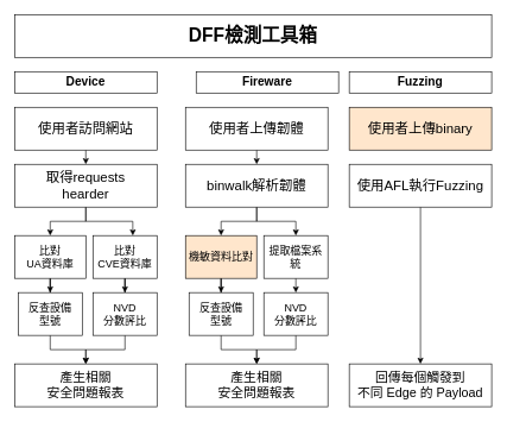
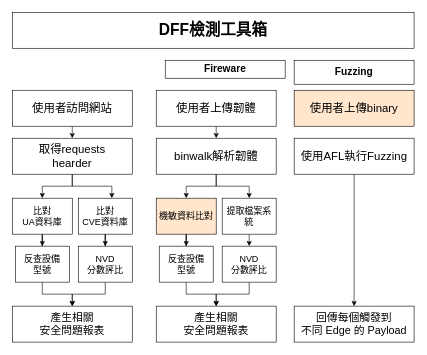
  <mxCell id="0" />
  <mxCell id="1" parent="0" />
  <mxCell id="2" value="DFF檢測工具箱" style="rounded=0;whiteSpace=wrap;html=1;fontSize=26;fontStyle=1" vertex="1" parent="1"><mxGeometry x="20" y="20" width="670" height="60" as="geometry" /></mxCell>
- <mxCell id="3" value="Device" style="rounded=0;whiteSpace=wrap;html=1;fontSize=17;fontStyle=1" vertex="1" parent="1"><mxGeometry x="20" y="100" width="200" height="30" as="geometry" /></mxCell>
  <mxCell id="4" style="edgeStyle=orthogonalEdgeStyle;rounded=0;orthogonalLoop=1;jettySize=auto;html=1;exitX=0.5;exitY=1;exitDx=0;exitDy=0;entryX=0.5;entryY=0;entryDx=0;entryDy=0;fontSize=19;" edge="1" parent="1" source="5" target="8"><mxGeometry relative="1" as="geometry" /></mxCell>
  <mxCell id="5" value="使用者訪問網站" style="rounded=0;whiteSpace=wrap;html=1;fontSize=19;" vertex="1" parent="1"><mxGeometry x="20" y="150" width="200" height="60" as="geometry" /></mxCell>
  <mxCell id="6" style="edgeStyle=orthogonalEdgeStyle;rounded=0;orthogonalLoop=1;jettySize=auto;html=1;exitX=0.5;exitY=1;exitDx=0;exitDy=0;entryX=0.5;entryY=0;entryDx=0;entryDy=0;fontSize=15;" edge="1" parent="1" source="8" target="10"><mxGeometry relative="1" as="geometry" /></mxCell>
  <mxCell id="7" style="edgeStyle=orthogonalEdgeStyle;rounded=0;orthogonalLoop=1;jettySize=auto;html=1;exitX=0.5;exitY=1;exitDx=0;exitDy=0;entryX=0.622;entryY=0;entryDx=0;entryDy=0;entryPerimeter=0;fontSize=15;" edge="1" parent="1" source="8" target="12"><mxGeometry relative="1" as="geometry" /></mxCell>
  <mxCell id="8" value="取得requests&lt;br style=&quot;font-size: 19px;&quot;&gt;hearder" style="rounded=0;whiteSpace=wrap;html=1;fontSize=19;" vertex="1" parent="1"><mxGeometry x="20" y="230" width="200" height="60" as="geometry" /></mxCell>
  <mxCell id="9" style="edgeStyle=orthogonalEdgeStyle;rounded=0;orthogonalLoop=1;jettySize=auto;html=1;exitX=0.5;exitY=1;exitDx=0;exitDy=0;fontSize=15;" edge="1" parent="1" source="10" target="17"><mxGeometry relative="1" as="geometry" /></mxCell>
  <mxCell id="10" value="比對&lt;br&gt;UA資料庫" style="rounded=0;whiteSpace=wrap;html=1;fontSize=15;" vertex="1" parent="1"><mxGeometry x="20" y="330" width="100" height="60" as="geometry" /></mxCell>
  <mxCell id="11" style="edgeStyle=orthogonalEdgeStyle;rounded=0;orthogonalLoop=1;jettySize=auto;html=1;exitX=0.5;exitY=1;exitDx=0;exitDy=0;fontSize=15;" edge="1" parent="1" source="12" target="15"><mxGeometry relative="1" as="geometry" /></mxCell>
  <mxCell id="12" value="比對&lt;br&gt;CVE資料庫" style="rounded=0;whiteSpace=wrap;html=1;fontSize=15;" vertex="1" parent="1"><mxGeometry x="130" y="330" width="90" height="60" as="geometry" /></mxCell>
  <mxCell id="13" value="產生相關&lt;br style=&quot;font-size: 18px;&quot;&gt;安全問題報表" style="rounded=0;whiteSpace=wrap;html=1;fontSize=18;" vertex="1" parent="1"><mxGeometry x="20" y="510" width="200" height="60" as="geometry" /></mxCell>
  <mxCell id="14" style="edgeStyle=orthogonalEdgeStyle;rounded=0;orthogonalLoop=1;jettySize=auto;html=1;exitX=0.5;exitY=1;exitDx=0;exitDy=0;entryX=0.5;entryY=0;entryDx=0;entryDy=0;fontSize=15;" edge="1" parent="1" source="15" target="13"><mxGeometry relative="1" as="geometry" /></mxCell>
  <mxCell id="15" value="NVD&lt;br&gt;分數評比" style="rounded=0;whiteSpace=wrap;html=1;fontSize=15;" vertex="1" parent="1"><mxGeometry x="130" y="410" width="90" height="60" as="geometry" /></mxCell>
  <mxCell id="16" style="edgeStyle=orthogonalEdgeStyle;rounded=0;orthogonalLoop=1;jettySize=auto;html=1;exitX=0.5;exitY=1;exitDx=0;exitDy=0;entryX=0.5;entryY=0;entryDx=0;entryDy=0;fontSize=15;" edge="1" parent="1" source="17" target="13"><mxGeometry relative="1" as="geometry" /></mxCell>
  <mxCell id="17" value="反查設備&lt;br&gt;型號" style="rounded=0;whiteSpace=wrap;html=1;fontSize=15;" vertex="1" parent="1"><mxGeometry x="25" y="410" width="90" height="60" as="geometry" /></mxCell>
  <mxCell id="18" value="Fireware" style="rounded=0;whiteSpace=wrap;html=1;fontSize=17;fontStyle=1" vertex="1" parent="1"><mxGeometry x="275" y="100" width="200" height="30" as="geometry" /></mxCell>
  <mxCell id="19" style="edgeStyle=orthogonalEdgeStyle;rounded=0;orthogonalLoop=1;jettySize=auto;html=1;exitX=0.5;exitY=1;exitDx=0;exitDy=0;entryX=0.5;entryY=0;entryDx=0;entryDy=0;fontSize=19;" edge="1" parent="1" source="20" target="23"><mxGeometry relative="1" as="geometry" /></mxCell>
  <mxCell id="20" value="使用者上傳韌體" style="rounded=0;whiteSpace=wrap;html=1;fontSize=19;" vertex="1" parent="1"><mxGeometry x="260" y="150" width="200" height="60" as="geometry" /></mxCell>
  <mxCell id="21" style="edgeStyle=orthogonalEdgeStyle;rounded=0;orthogonalLoop=1;jettySize=auto;html=1;exitX=0.5;exitY=1;exitDx=0;exitDy=0;entryX=0.5;entryY=0;entryDx=0;entryDy=0;fontSize=26;" edge="1" parent="1" source="23" target="25"><mxGeometry relative="1" as="geometry" /></mxCell>
  <mxCell id="22" style="edgeStyle=orthogonalEdgeStyle;rounded=0;orthogonalLoop=1;jettySize=auto;html=1;exitX=0.5;exitY=1;exitDx=0;exitDy=0;fontSize=26;" edge="1" parent="1" source="23" target="27"><mxGeometry relative="1" as="geometry" /></mxCell>
  <mxCell id="23" value="binwalk解析韌體" style="rounded=0;whiteSpace=wrap;html=1;fontSize=19;" vertex="1" parent="1"><mxGeometry x="260" y="230" width="200" height="60" as="geometry" /></mxCell>
  <mxCell id="24" style="edgeStyle=orthogonalEdgeStyle;rounded=0;orthogonalLoop=1;jettySize=auto;html=1;exitX=0.5;exitY=1;exitDx=0;exitDy=0;fontSize=15;" edge="1" source="25" target="32" parent="1"><mxGeometry relative="1" as="geometry" /></mxCell>
  <mxCell id="25" value="機敏資料比對" style="rounded=0;whiteSpace=wrap;html=1;fontSize=15;fillColor=#ffe6cc;" vertex="1" parent="1"><mxGeometry x="260" y="330" width="100" height="60" as="geometry" /></mxCell>
  <mxCell id="26" style="edgeStyle=orthogonalEdgeStyle;rounded=0;orthogonalLoop=1;jettySize=auto;html=1;exitX=0.5;exitY=1;exitDx=0;exitDy=0;entryX=0.5;entryY=0;entryDx=0;entryDy=0;fontSize=26;" edge="1" parent="1" source="27" target="30"><mxGeometry relative="1" as="geometry" /></mxCell>
  <mxCell id="27" value="提取檔案系統" style="rounded=0;whiteSpace=wrap;html=1;fontSize=15;" vertex="1" parent="1"><mxGeometry x="370" y="330" width="90" height="60" as="geometry" /></mxCell>
  <mxCell id="28" value="產生相關&lt;br style=&quot;font-size: 18px;&quot;&gt;安全問題報表" style="rounded=0;whiteSpace=wrap;html=1;fontSize=18;" vertex="1" parent="1"><mxGeometry x="260" y="510" width="200" height="60" as="geometry" /></mxCell>
  <mxCell id="29" style="edgeStyle=orthogonalEdgeStyle;rounded=0;orthogonalLoop=1;jettySize=auto;html=1;exitX=0.5;exitY=1;exitDx=0;exitDy=0;entryX=0.5;entryY=0;entryDx=0;entryDy=0;fontSize=15;" edge="1" source="30" target="28" parent="1"><mxGeometry relative="1" as="geometry" /></mxCell>
  <mxCell id="30" value="NVD&lt;br&gt;分數評比" style="rounded=0;whiteSpace=wrap;html=1;fontSize=15;" vertex="1" parent="1"><mxGeometry x="370" y="410" width="90" height="60" as="geometry" /></mxCell>
  <mxCell id="31" style="edgeStyle=orthogonalEdgeStyle;rounded=0;orthogonalLoop=1;jettySize=auto;html=1;exitX=0.5;exitY=1;exitDx=0;exitDy=0;entryX=0.5;entryY=0;entryDx=0;entryDy=0;fontSize=15;" edge="1" source="32" target="28" parent="1"><mxGeometry relative="1" as="geometry" /></mxCell>
  <mxCell id="32" value="反查設備&lt;br&gt;型號" style="rounded=0;whiteSpace=wrap;html=1;fontSize=15;" vertex="1" parent="1"><mxGeometry x="265" y="410" width="90" height="60" as="geometry" /></mxCell>
- <mxCell id="33" value="Fuzzing" style="rounded=0;whiteSpace=wrap;html=1;fontSize=17;fontStyle=1" vertex="1" parent="1"><mxGeometry x="490" y="100" width="200" height="30" as="geometry" /></mxCell>
+ <mxCell id="33" value="Fuzzing" style="rounded=0;whiteSpace=wrap;html=1;fontSize=17;fontStyle=1" vertex="1" parent="1"><mxGeometry x="490" y="100" width="200" height="40" as="geometry" /></mxCell>
  <mxCell id="34" value="使用者上傳binary" style="rounded=0;whiteSpace=wrap;html=1;fontSize=19;fillColor=#ffe6cc;" vertex="1" parent="1"><mxGeometry x="490" y="150" width="200" height="60" as="geometry" /></mxCell>
  <mxCell id="35" style="edgeStyle=orthogonalEdgeStyle;rounded=0;orthogonalLoop=1;jettySize=auto;html=1;exitX=0.5;exitY=1;exitDx=0;exitDy=0;entryX=0.5;entryY=0;entryDx=0;entryDy=0;fontSize=26;" edge="1" parent="1" source="36" target="37"><mxGeometry relative="1" as="geometry" /></mxCell>
  <mxCell id="36" value="使用AFL執行Fuzzing" style="rounded=0;whiteSpace=wrap;html=1;fontSize=19;" vertex="1" parent="1"><mxGeometry x="490" y="230" width="200" height="60" as="geometry" /></mxCell>
  <mxCell id="37" value="回傳每個觸發到&lt;br style=&quot;font-size: 18px;&quot;&gt;不同 Edge 的 Payload" style="rounded=0;whiteSpace=wrap;html=1;fontSize=18;" vertex="1" parent="1"><mxGeometry x="490" y="510" width="200" height="60" as="geometry" /></mxCell>
